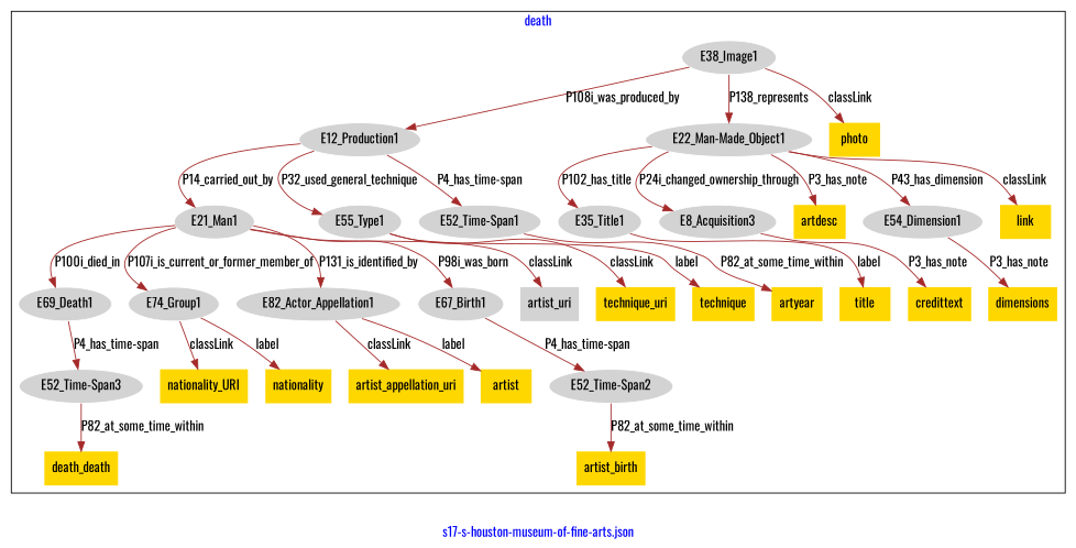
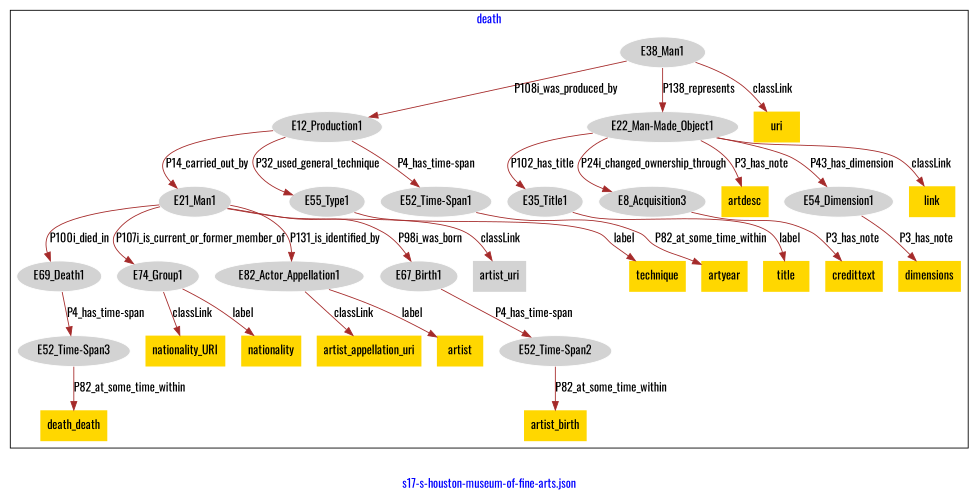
  digraph {
    fontcolor=blue
    fontname=Oswald
    label="s17-s-houston-museum-of-fine-arts.json"
    remincross=true
    node [fillcolor=lightgray fontname=Oswald style=filled shape=plaintext]
    edge [color=brown fontcolor=black fontname=Oswald]
    n1 [color=white label=E12_Production1 shape=""]
    n2 [color=white label=E21_Man1 shape=""]
    n3 [color=white label=E55_Type1 shape=""]
    n4 [color=white label="E52_Time-Span1" shape=""]
    n5 [color=white label=E69_Death1 shape=""]
    n6 [color=white label=E74_Group1 shape=""]
    n7 [color=white label=E82_Actor_Appellation1 shape=""]
    n8 [color=white label=E67_Birth1 shape=""]
    n9 [label=artist_uri]
    n10 [color=white label="E22_Man-Made_Object1" shape=""]
    n11 [color=white label=E35_Title1 shape=""]
    n12 [color=white label=E8_Acquisition3 shape=""]
    n13 [fillcolor=gold label=artdesc]
    n14 [color=white label=E54_Dimension1 shape=""]
    n15 [fillcolor=gold label=link]
    n16 [fillcolor=gold label=title]
-   n17 [color=white label=E38_Image1 shape=""]
-   n18 [fillcolor=gold label=photo]
+   n17 [color=white label=E38_Man1 shape=""]
+   n18 [fillcolor=gold label=uri]
    n19 [fillcolor=gold label=artyear]
    n20 [color=white label="E52_Time-Span2" shape=""]
    n21 [fillcolor=gold label=artist_birth]
    n22 [color=white label="E52_Time-Span3" shape=""]
    n23 [fillcolor=gold label=death_death]
    n24 [fillcolor=gold label=dimensions]
-   n25 [fillcolor=gold label=technique_uri]
    n26 [fillcolor=gold label=technique]
    n27 [fillcolor=gold label=nationality_URI]
    n28 [fillcolor=gold label=nationality]
    n29 [fillcolor=gold label=artist_appellation_uri]
    n30 [fillcolor=gold label=artist]
    n31 [fillcolor=gold label=credittext]
    subgraph cluster_1 {
      label=death
      n1
      n2
      n3
      n4
      n5
      n6
      n7
      n8
      n9
      n10
      n11
      n12
      n13
      n14
      n15
      n16
      n17
      n18
      n19
      n20
      n21
      n22
      n23
      n24
-     n25
      n26
      n27
      n28
      n29
      n30
      n31
    }
    n1 -> n2 [label=P14_carried_out_by]
    n1 -> n3 [label=P32_used_general_technique]
    n1 -> n4 [label="P4_has_time-span"]
    n2 -> n5 [label=P100i_died_in]
    n2 -> n6 [label=P107i_is_current_or_former_member_of]
    n2 -> n7 [label=P131_is_identified_by]
    n2 -> n8 [label=P98i_was_born]
    n2 -> n9 [label=classLink]
-   n3 -> n25 [label=classLink]
    n3 -> n26 [label=label]
    n4 -> n19 [label=P82_at_some_time_within]
    n5 -> n22 [label="P4_has_time-span"]
    n6 -> n27 [label=classLink]
    n6 -> n28 [label=label]
    n7 -> n29 [label=classLink]
    n7 -> n30 [label=label]
    n8 -> n20 [label="P4_has_time-span"]
    n10 -> n11 [label=P102_has_title]
    n10 -> n12 [label=P24i_changed_ownership_through]
    n10 -> n13 [label=P3_has_note]
    n10 -> n14 [label=P43_has_dimension]
    n10 -> n15 [label=classLink]
    n11 -> n16 [label=label]
    n12 -> n31 [label=P3_has_note]
    n14 -> n24 [label=P3_has_note]
    n17 -> n1 [label=P108i_was_produced_by]
    n17 -> n10 [label=P138_represents]
    n17 -> n18 [label=classLink]
    n20 -> n21 [label=P82_at_some_time_within]
    n22 -> n23 [label=P82_at_some_time_within]
  }
